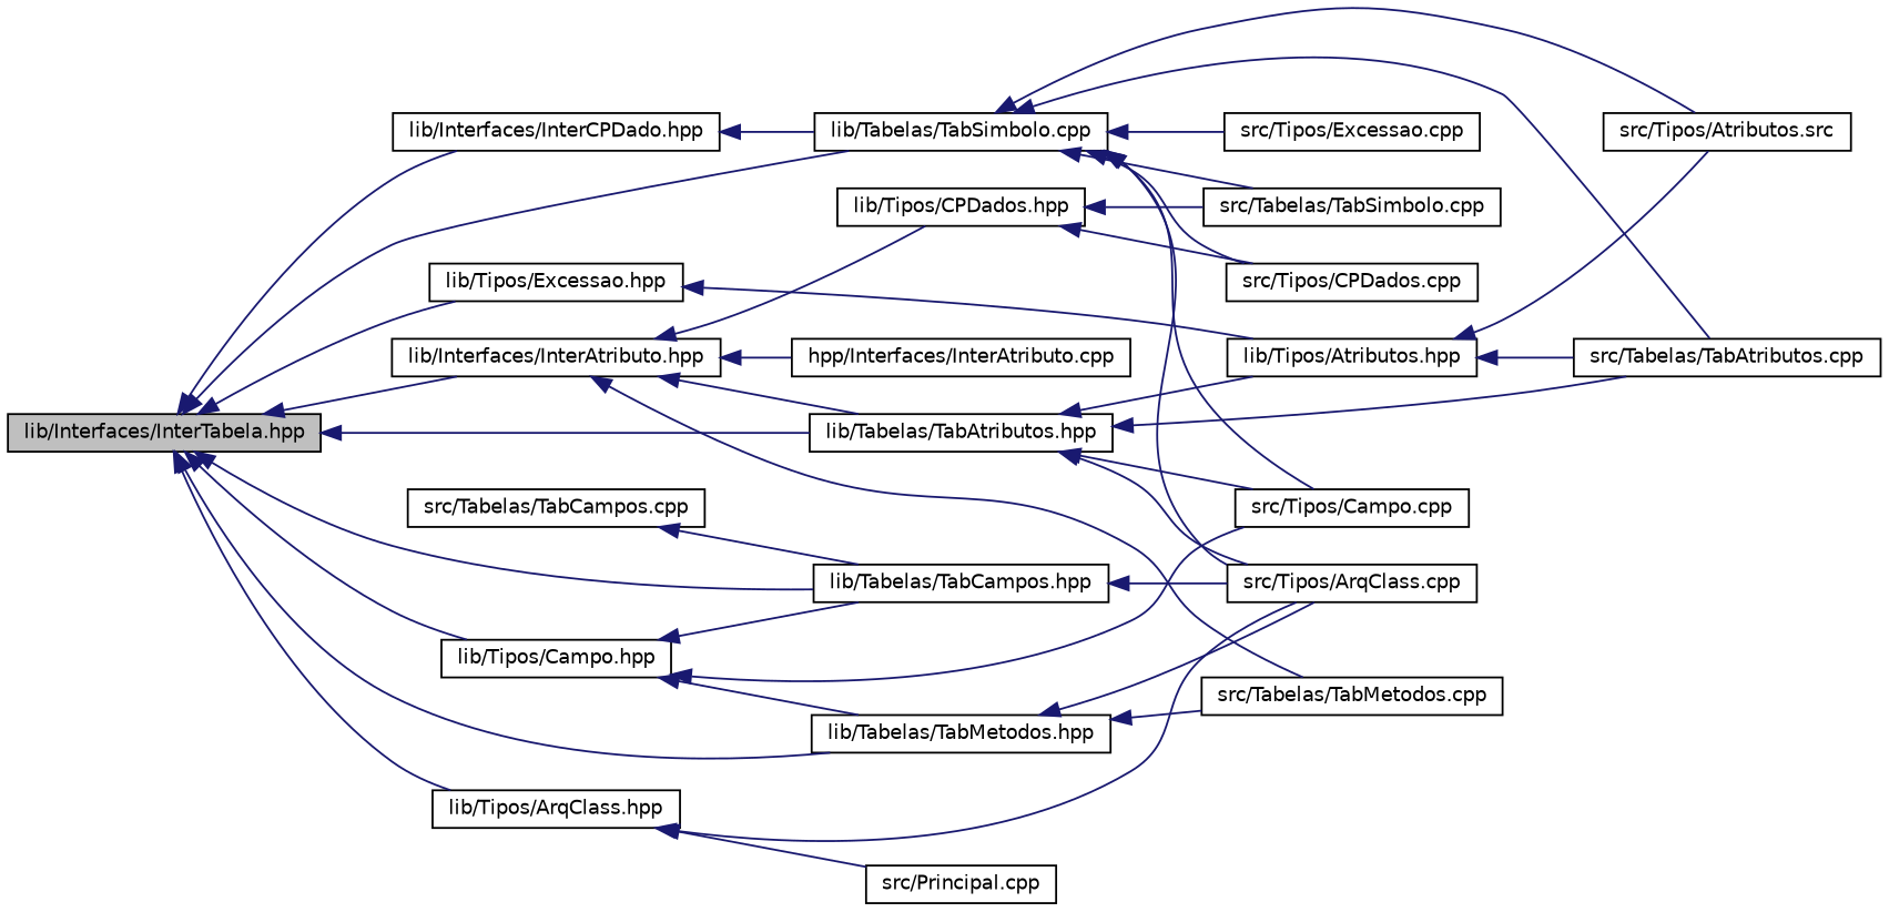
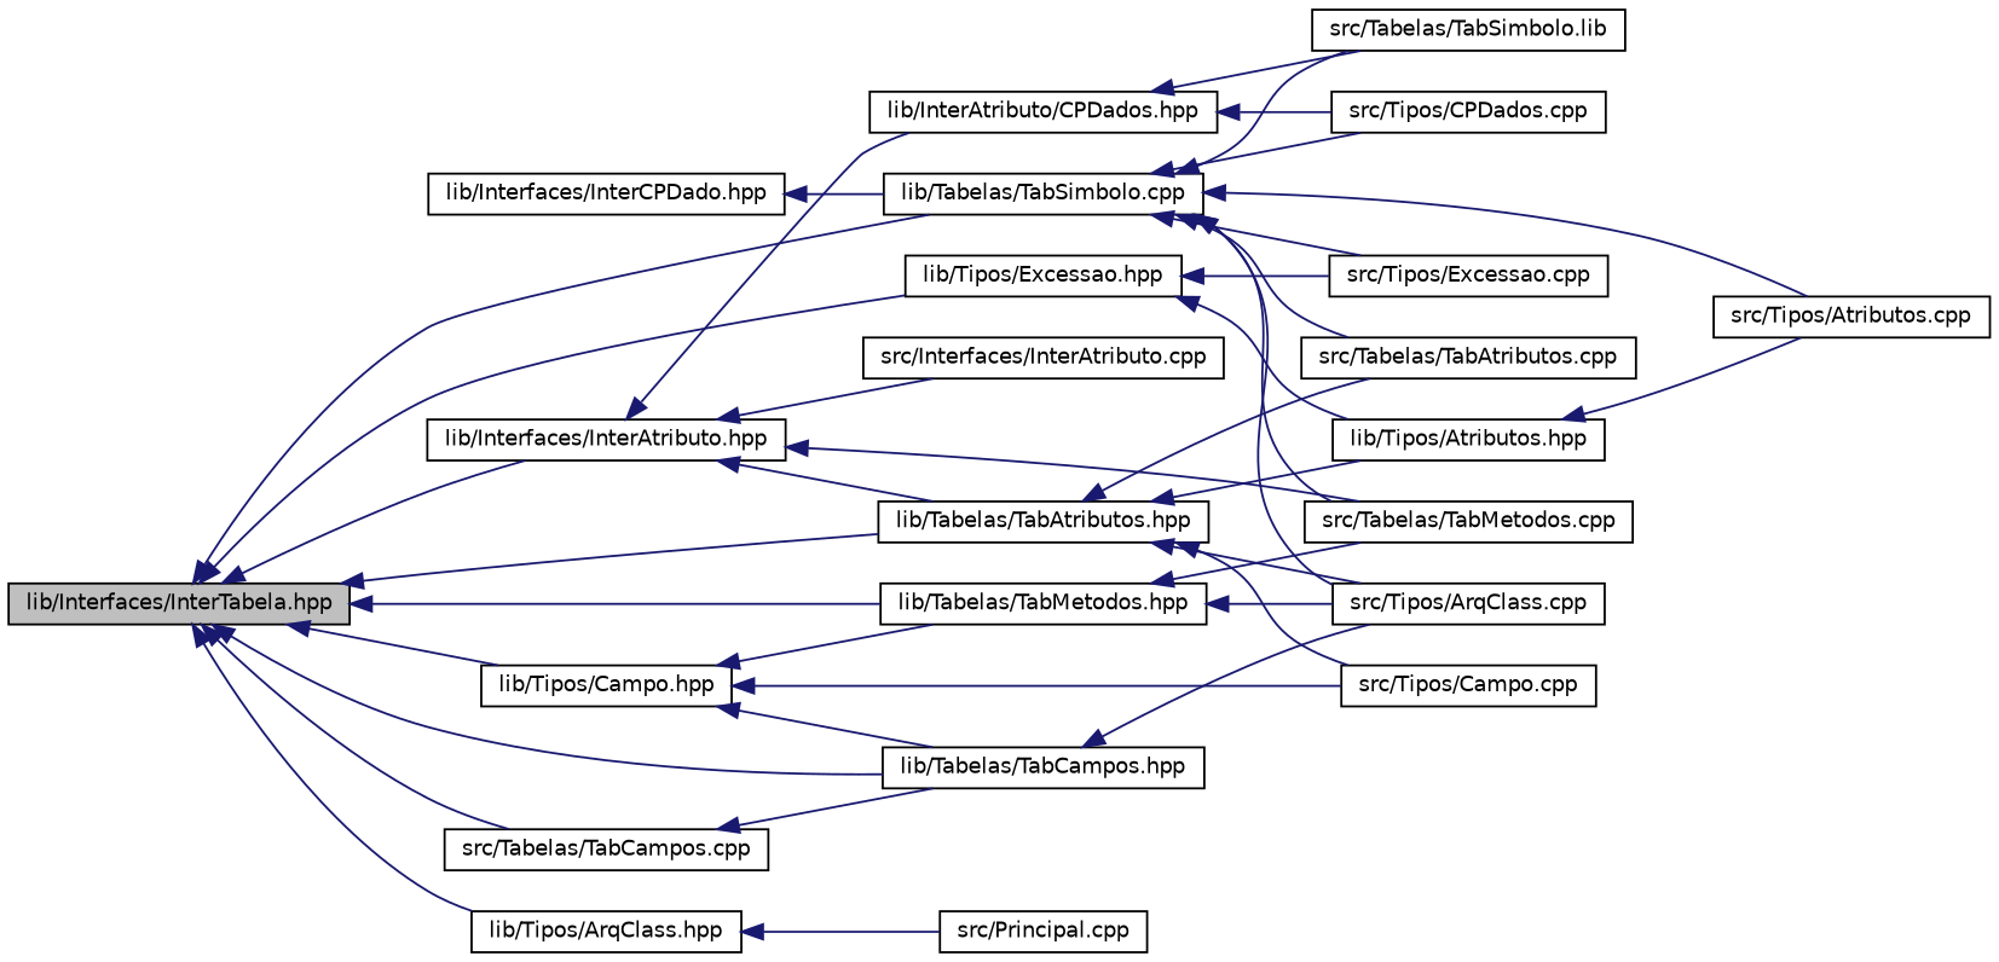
  digraph {
    rankdir=LR
    node [color=black fillcolor=white fontname=Helvetica fontsize=10 shape=record style=filled]
    edge [color=midnightblue dir=back fontname=Helvetica fontsize=10 labelfontname=Helvetica labelfontsize=10 style=solid]
    n1 [fillcolor=grey75 fontcolor=black height=0.2 label="lib/Interfaces/InterTabela.hpp" width=0.4]
    n2 [height=0.2 label="lib/Interfaces/InterAtributo.hpp" width=0.4]
    n3 [height=0.2 label="lib/Tabelas/TabAtributos.hpp" width=0.4]
    n4 [height=0.2 label="lib/Interfaces/InterCPDado.hpp" width=0.4]
    n5 [height=0.2 label="lib/Tabelas/TabSimbolo.cpp" width=0.4]
    n6 [height=0.2 label="lib/Tabelas/TabCampos.hpp" width=0.4]
    n7 [height=0.2 label="lib/Tipos/Campo.hpp" width=0.4]
    n8 [height=0.2 label="lib/Tabelas/TabMetodos.hpp" width=0.4]
    n9 [height=0.2 label="lib/Tipos/ArqClass.hpp" width=0.4]
    n10 [height=0.2 label="lib/Tipos/Excessao.hpp" width=0.4]
-   n11 [height=0.2 label="hpp/Interfaces/InterAtributo.cpp" width=0.4]
+   n11 [height=0.2 label="src/Interfaces/InterAtributo.cpp" width=0.4]
    n12 [height=0.2 label="src/Tabelas/TabMetodos.cpp" width=0.4]
-   n13 [height=0.2 label="lib/Tipos/CPDados.hpp" width=0.4]
+   n13 [height=0.2 label="lib/InterAtributo/CPDados.hpp" width=0.4]
    n14 [height=0.2 label="lib/Tipos/Atributos.hpp" width=0.4]
    n15 [height=0.2 label="src/Tabelas/TabAtributos.cpp" width=0.4]
    n16 [height=0.2 label="src/Tipos/ArqClass.cpp" width=0.4]
    n17 [height=0.2 label="src/Tipos/Campo.cpp" width=0.4]
-   n18 [height=0.2 label="src/Tipos/Atributos.src" width=0.4]
-   n19 [height=0.2 label="src/Tabelas/TabSimbolo.cpp" width=0.4]
+   n18 [height=0.2 label="src/Tipos/Atributos.cpp" width=0.4]
+   n19 [height=0.2 label="src/Tabelas/TabSimbolo.lib" width=0.4]
    n20 [height=0.2 label="src/Tipos/CPDados.cpp" width=0.4]
    n21 [height=0.2 label="src/Tipos/Excessao.cpp" width=0.4]
    n22 [height=0.2 label="src/Principal.cpp" width=0.4]
    n23 [height=0.2 label="src/Tabelas/TabCampos.cpp" width=0.4]
    n1 -> n2
    n1 -> n3
-   n1 -> n4
+   n1 -> n23
    n1 -> n5
    n1 -> n6
    n1 -> n7
    n1 -> n8
    n1 -> n9
    n1 -> n10
    n2 -> n3
    n2 -> n11
    n2 -> n12
    n2 -> n13
    n3 -> n14
    n3 -> n15
    n3 -> n16
    n3 -> n17
    n4 -> n5
    n5 -> n15
    n5 -> n16
-   n5 -> n17
+   n5 -> n12
    n5 -> n18
    n5 -> n19
    n5 -> n20
    n5 -> n21
    n6 -> n16
    n7 -> n6
    n7 -> n8
    n7 -> n17
    n8 -> n12
    n8 -> n16
-   n9 -> n16
    n9 -> n22
    n10 -> n14
+   n10 -> n21
    n13 -> n19
    n13 -> n20
-   n14 -> n15
    n14 -> n18
    n23 -> n6
  }
